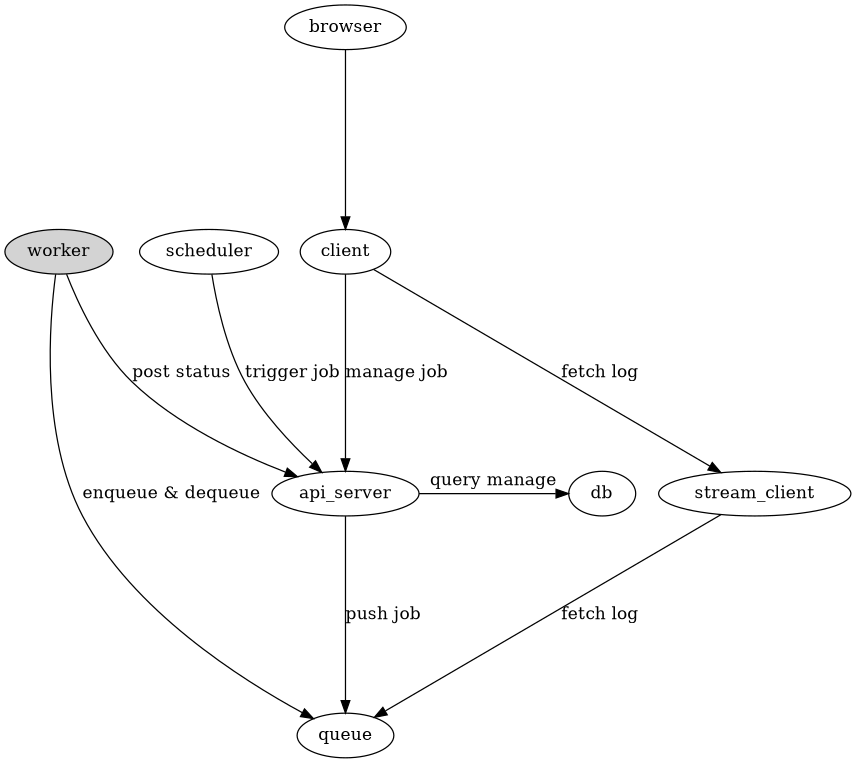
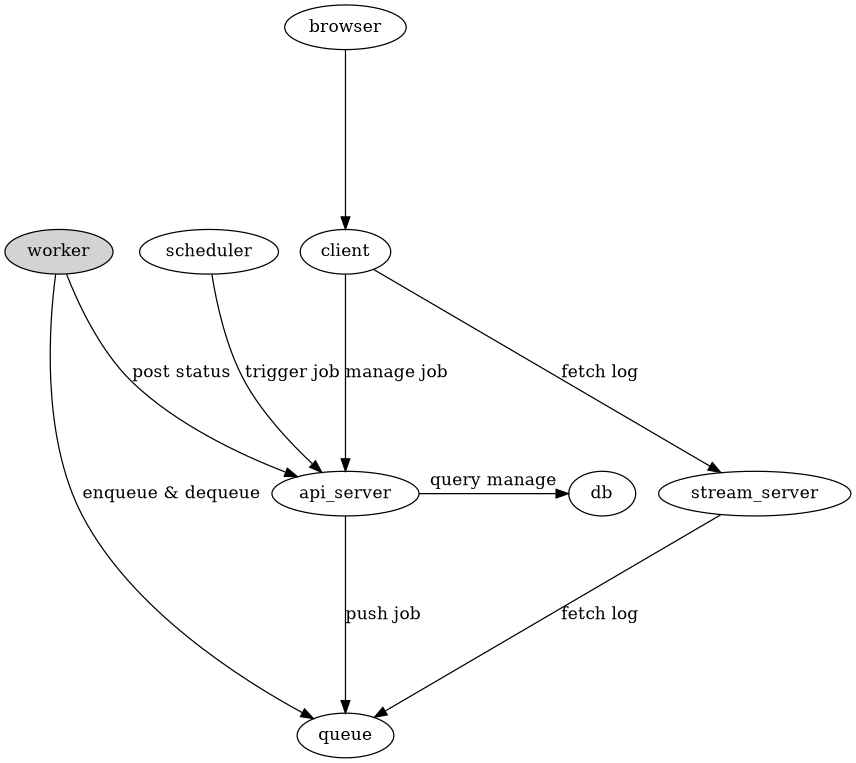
  digraph {
    ranksep=2.0
    api_server
    db
    queue
    worker [style=filled]
    scheduler
    client
-   stream_server [label=stream_client]
+   stream_server
    browser
    subgraph sub_1 {
      rank=same
      api_server
      db
    }
    api_server -> db [label="query manage"]
    api_server -> queue [label="push job" weight=10]
    worker -> api_server [label="post status"]
    worker -> queue [label="enqueue & dequeue"]
    scheduler -> api_server [label="trigger job"]
    client -> api_server [label="manage job" weight=10]
    client -> stream_server [label="fetch log"]
    stream_server -> queue [label="fetch log"]
    browser -> client
  }
